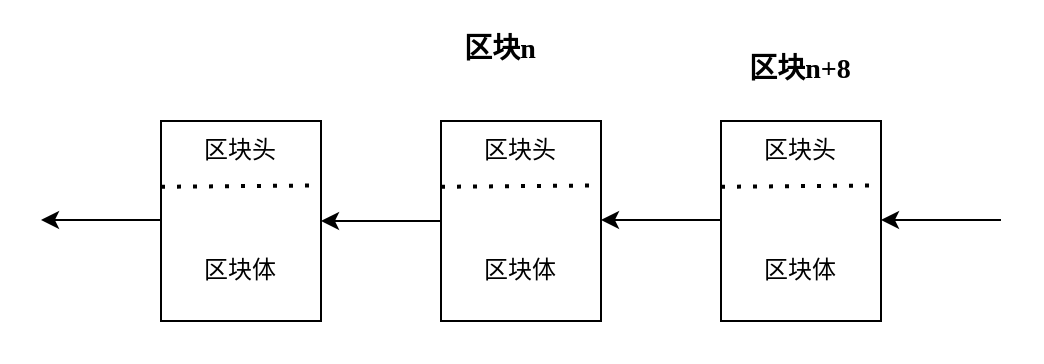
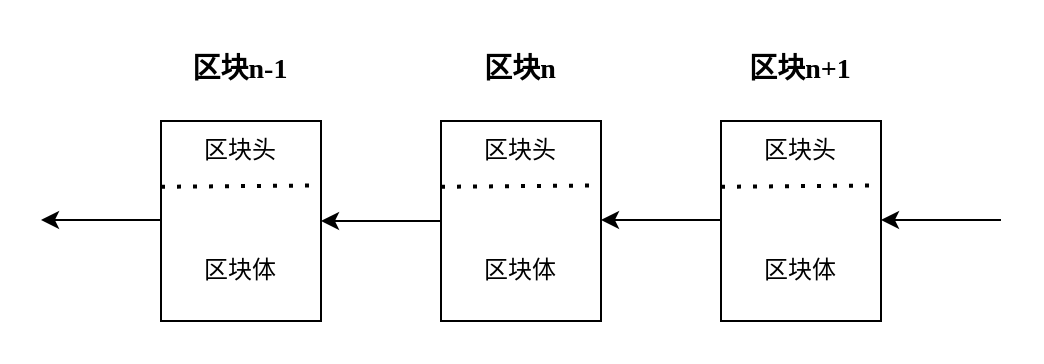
  <mxCell id="0" />
  <mxCell id="1" parent="0" />
  <mxCell id="2" value="" style="rounded=0;whiteSpace=wrap;html=1;strokeColor=default;fontFamily=宋体;fontSize=12;fontColor=default;fillColor=none;fontStyle=0" parent="1" vertex="1"><mxGeometry x="220" y="60" width="80" height="100" as="geometry" /></mxCell>
  <mxCell id="3" value="&lt;span style=&quot;font-size: 12px;&quot;&gt;&lt;span style=&quot;font-size: 12px;&quot;&gt;区块体&lt;/span&gt;&lt;/span&gt;" style="text;html=1;strokeColor=none;fillColor=none;align=center;verticalAlign=middle;whiteSpace=wrap;rounded=0;fontSize=12;fontFamily=宋体;fontStyle=0" parent="1" vertex="1"><mxGeometry x="200" y="120" width="120" height="30" as="geometry" /></mxCell>
  <mxCell id="4" value="&lt;span style=&quot;font-size: 12px;&quot;&gt;&lt;span style=&quot;font-size: 12px;&quot;&gt;区块头&lt;/span&gt;&lt;/span&gt;" style="text;html=1;strokeColor=none;fillColor=none;align=center;verticalAlign=middle;whiteSpace=wrap;rounded=0;fontSize=12;fontFamily=宋体;fontStyle=0" parent="1" vertex="1"><mxGeometry x="200" y="60" width="120" height="30" as="geometry" /></mxCell>
  <mxCell id="5" value="" style="endArrow=none;dashed=1;html=1;dashPattern=1 3;strokeWidth=2;rounded=0;exitX=0;exitY=0.329;exitDx=0;exitDy=0;entryX=0.997;entryY=0.322;entryDx=0;entryDy=0;entryPerimeter=0;exitPerimeter=0;fontFamily=宋体;fontStyle=0;fontSize=12;" parent="1" source="2" target="2" edge="1"><mxGeometry width="50" height="50" relative="1" as="geometry"><mxPoint x="250" y="260" as="sourcePoint" /><mxPoint x="300" y="210" as="targetPoint" /></mxGeometry></mxCell>
  <mxCell id="6" value="" style="rounded=0;whiteSpace=wrap;html=1;strokeColor=default;fontFamily=宋体;fontSize=12;fontColor=default;fillColor=none;fontStyle=0" parent="1" vertex="1"><mxGeometry x="80" y="60" width="80" height="100" as="geometry" /></mxCell>
  <mxCell id="7" value="&lt;span style=&quot;font-size: 12px;&quot;&gt;&lt;span style=&quot;font-size: 12px;&quot;&gt;区块体&lt;/span&gt;&lt;/span&gt;" style="text;html=1;strokeColor=none;fillColor=none;align=center;verticalAlign=middle;whiteSpace=wrap;rounded=0;fontSize=12;fontFamily=宋体;fontStyle=0" parent="1" vertex="1"><mxGeometry x="60" y="120" width="120" height="30" as="geometry" /></mxCell>
  <mxCell id="8" value="&lt;span style=&quot;font-size: 12px;&quot;&gt;&lt;span style=&quot;font-size: 12px;&quot;&gt;区块头&lt;/span&gt;&lt;/span&gt;" style="text;html=1;strokeColor=none;fillColor=none;align=center;verticalAlign=middle;whiteSpace=wrap;rounded=0;fontSize=12;fontFamily=宋体;fontStyle=0" parent="1" vertex="1"><mxGeometry x="60" y="60" width="120" height="30" as="geometry" /></mxCell>
  <mxCell id="9" value="" style="endArrow=none;dashed=1;html=1;dashPattern=1 3;strokeWidth=2;rounded=0;exitX=0;exitY=0.329;exitDx=0;exitDy=0;entryX=0.997;entryY=0.322;entryDx=0;entryDy=0;entryPerimeter=0;exitPerimeter=0;fontFamily=宋体;fontStyle=0;fontSize=12;" parent="1" source="6" target="6" edge="1"><mxGeometry width="50" height="50" relative="1" as="geometry"><mxPoint x="110" y="260" as="sourcePoint" /><mxPoint x="160" y="210" as="targetPoint" /></mxGeometry></mxCell>
- <mxCell id="11" value="&lt;span style=&quot;font-size: 14px;&quot;&gt;&lt;b style=&quot;font-size: 14px;&quot;&gt;区块n&lt;/b&gt;&lt;/span&gt;" style="text;html=1;strokeColor=none;fillColor=none;align=center;verticalAlign=middle;whiteSpace=wrap;rounded=0;fontFamily=宋体;fontSize=14;" parent="1" vertex="1"><mxGeometry x="190" y="10" width="120" height="30" as="geometry" /></mxCell>
- <mxCell id="12" value="&lt;span style=&quot;font-size: 14px;&quot;&gt;&lt;b style=&quot;font-size: 14px;&quot;&gt;区块n+8&lt;/b&gt;&lt;/span&gt;" style="text;html=1;strokeColor=none;fillColor=none;align=center;verticalAlign=middle;whiteSpace=wrap;rounded=0;fontFamily=宋体;fontSize=14;" parent="1" vertex="1"><mxGeometry x="340" y="20" width="120" height="30" as="geometry" /></mxCell>
+ <mxCell id="10" value="&lt;span style=&quot;font-size: 14px;&quot;&gt;&lt;b style=&quot;font-size: 14px;&quot;&gt;区块n-1&lt;/b&gt;&lt;/span&gt;" style="text;html=1;strokeColor=none;fillColor=none;align=center;verticalAlign=middle;whiteSpace=wrap;rounded=0;fontFamily=宋体;fontSize=14;" parent="1" vertex="1"><mxGeometry x="60" y="20" width="120" height="30" as="geometry" /></mxCell>
+ <mxCell id="11" value="&lt;span style=&quot;font-size: 14px;&quot;&gt;&lt;b style=&quot;font-size: 14px;&quot;&gt;区块n&lt;/b&gt;&lt;/span&gt;" style="text;html=1;strokeColor=none;fillColor=none;align=center;verticalAlign=middle;whiteSpace=wrap;rounded=0;fontFamily=宋体;fontSize=14;" parent="1" vertex="1"><mxGeometry x="200" y="20" width="120" height="30" as="geometry" /></mxCell>
+ <mxCell id="12" value="&lt;span style=&quot;font-size: 14px;&quot;&gt;&lt;b style=&quot;font-size: 14px;&quot;&gt;区块n+1&lt;/b&gt;&lt;/span&gt;" style="text;html=1;strokeColor=none;fillColor=none;align=center;verticalAlign=middle;whiteSpace=wrap;rounded=0;fontFamily=宋体;fontSize=14;" parent="1" vertex="1"><mxGeometry x="340" y="20" width="120" height="30" as="geometry" /></mxCell>
  <mxCell id="13" value="" style="endArrow=classic;html=1;rounded=0;fontSize=12;exitX=0;exitY=0.5;exitDx=0;exitDy=0;entryX=1;entryY=0.5;entryDx=0;entryDy=0;fontFamily=宋体;fontStyle=0" parent="1" source="2" target="6" edge="1"><mxGeometry width="50" height="50" relative="1" as="geometry"><mxPoint x="250" y="240" as="sourcePoint" /><mxPoint x="300" y="190" as="targetPoint" /></mxGeometry></mxCell>
  <mxCell id="14" value="" style="rounded=0;whiteSpace=wrap;html=1;strokeColor=default;fontFamily=宋体;fontSize=12;fontColor=default;fillColor=none;fontStyle=0" parent="1" vertex="1"><mxGeometry x="360" y="60" width="80" height="100" as="geometry" /></mxCell>
  <mxCell id="15" value="&lt;span style=&quot;font-size: 12px;&quot;&gt;&lt;span style=&quot;font-size: 12px;&quot;&gt;区块体&lt;/span&gt;&lt;/span&gt;" style="text;html=1;strokeColor=none;fillColor=none;align=center;verticalAlign=middle;whiteSpace=wrap;rounded=0;fontSize=12;fontFamily=宋体;fontStyle=0" parent="1" vertex="1"><mxGeometry x="340" y="120" width="120" height="30" as="geometry" /></mxCell>
  <mxCell id="16" value="&lt;span style=&quot;font-size: 12px;&quot;&gt;&lt;span style=&quot;font-size: 12px;&quot;&gt;区块头&lt;/span&gt;&lt;/span&gt;" style="text;html=1;strokeColor=none;fillColor=none;align=center;verticalAlign=middle;whiteSpace=wrap;rounded=0;fontSize=12;fontFamily=宋体;fontStyle=0" parent="1" vertex="1"><mxGeometry x="340" y="60" width="120" height="30" as="geometry" /></mxCell>
  <mxCell id="17" value="" style="endArrow=none;dashed=1;html=1;dashPattern=1 3;strokeWidth=2;rounded=0;exitX=0;exitY=0.329;exitDx=0;exitDy=0;entryX=0.997;entryY=0.322;entryDx=0;entryDy=0;entryPerimeter=0;exitPerimeter=0;fontFamily=宋体;fontStyle=0;fontSize=12;" parent="1" source="14" target="14" edge="1"><mxGeometry width="50" height="50" relative="1" as="geometry"><mxPoint x="390" y="260" as="sourcePoint" /><mxPoint x="440" y="210" as="targetPoint" /></mxGeometry></mxCell>
  <mxCell id="18" value="" style="endArrow=classic;html=1;rounded=0;fontSize=12;exitX=0;exitY=0.5;exitDx=0;exitDy=0;entryX=1;entryY=0.5;entryDx=0;entryDy=0;fontFamily=宋体;fontStyle=0" parent="1" edge="1"><mxGeometry width="50" height="50" relative="1" as="geometry"><mxPoint x="360" y="109.5" as="sourcePoint" /><mxPoint x="300" y="109.5" as="targetPoint" /></mxGeometry></mxCell>
  <mxCell id="19" value="" style="endArrow=classic;html=1;rounded=0;fontSize=12;exitX=0;exitY=0.5;exitDx=0;exitDy=0;entryX=1;entryY=0.5;entryDx=0;entryDy=0;fontFamily=宋体;fontStyle=0" parent="1" edge="1"><mxGeometry width="50" height="50" relative="1" as="geometry"><mxPoint x="80" y="109.5" as="sourcePoint" /><mxPoint x="20" y="109.5" as="targetPoint" /></mxGeometry></mxCell>
  <mxCell id="20" value="" style="endArrow=classic;html=1;rounded=0;fontSize=12;exitX=0;exitY=0.5;exitDx=0;exitDy=0;entryX=1;entryY=0.5;entryDx=0;entryDy=0;fontFamily=宋体;fontStyle=0" parent="1" edge="1"><mxGeometry width="50" height="50" relative="1" as="geometry"><mxPoint x="500" y="109.5" as="sourcePoint" /><mxPoint x="440" y="109.5" as="targetPoint" /></mxGeometry></mxCell>
